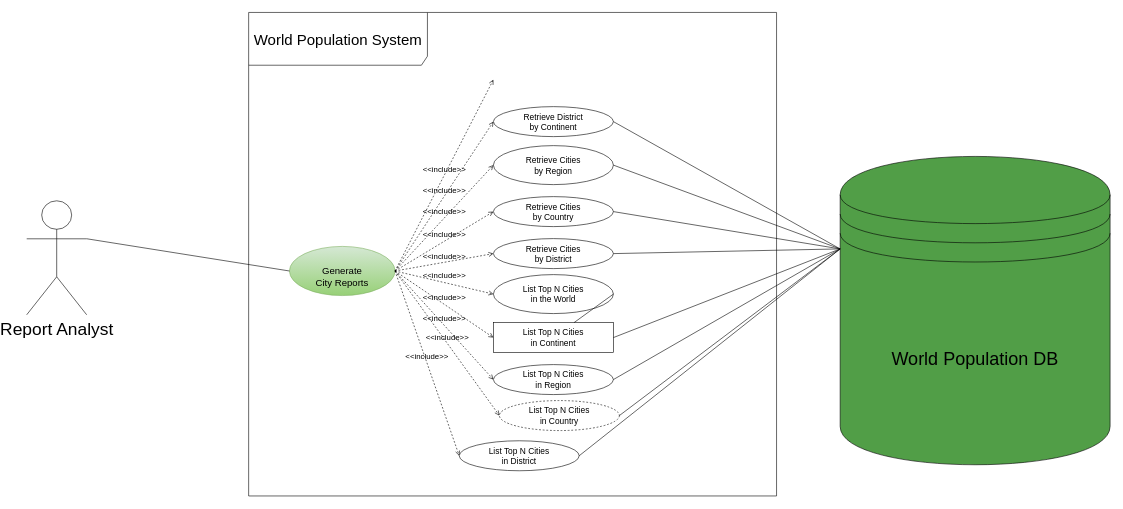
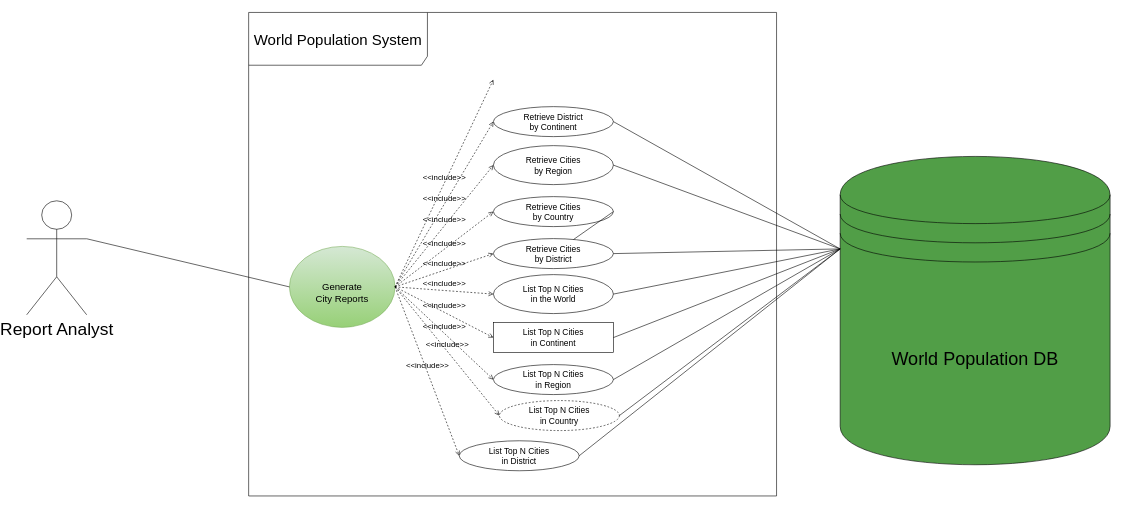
  <mxCell id="0" />
  <mxCell id="1" parent="0" />
  <mxCell id="2" value="&lt;font style=&quot;font-size: 29px;&quot;&gt;Report Analyst&lt;/font&gt;" style="shape=umlActor;verticalLabelPosition=bottom;verticalAlign=top;html=1;outlineConnect=0;" parent="1" vertex="1"><mxGeometry x="20" y="334" width="100" height="190" as="geometry" /></mxCell>
  <mxCell id="3" value="&lt;font style=&quot;font-size: 30px;&quot;&gt;World Population DB&lt;/font&gt;" style="shape=datastore;whiteSpace=wrap;html=1;fillColor=#519e47;" parent="1" vertex="1"><mxGeometry x="1376" y="260" width="450" height="514" as="geometry" /></mxCell>
  <mxCell id="4" value="&lt;font style=&quot;font-size: 25px;&quot;&gt;World Population System&lt;/font&gt;" style="shape=umlFrame;whiteSpace=wrap;html=1;pointerEvents=0;recursiveResize=0;container=1;collapsible=0;width=298;height=88;" parent="1" vertex="1"><mxGeometry y="20" width="880" height="806" as="geometry" x="390" /></mxCell>
- <mxCell id="5" value="&lt;font style=&quot;font-size: 16px;&quot;&gt;&lt;br&gt;Generate &lt;br&gt;City Reports&lt;/font&gt;" style="ellipse;whiteSpace=wrap;html=1;fillColor=#d5e8d4;gradientColor=#97d077;strokeColor=#82b366;" parent="4" vertex="1"><mxGeometry x="68" y="390" width="176" height="82" as="geometry" /></mxCell>
+ <mxCell id="5" value="&lt;font style=&quot;font-size: 16px;&quot;&gt;&lt;br&gt;Generate &lt;br&gt;City Reports&lt;/font&gt;" style="ellipse;whiteSpace=wrap;html=1;fillColor=#d5e8d4;gradientColor=#97d077;strokeColor=#82b366;" parent="4" vertex="1"><mxGeometry x="68" y="390" width="176" height="135" as="geometry" /></mxCell>
  <mxCell id="6" value="&lt;span style=&quot;font-size: 14px;&quot; data-end=&quot;916&quot; data-start=&quot;884&quot;&gt;Retrieve District &lt;br&gt;by Continent&lt;/span&gt;" style="ellipse;whiteSpace=wrap;html=1;" parent="4" vertex="1"><mxGeometry x="408" y="157" width="200" height="50" as="geometry" /></mxCell>
  <mxCell id="7" value="&lt;span style=&quot;font-size: 14px;&quot; data-end=&quot;916&quot; data-start=&quot;884&quot;&gt;Retrieve Cities &lt;br&gt;by Region&lt;/span&gt;" style="ellipse;whiteSpace=wrap;html=1;" parent="4" vertex="1"><mxGeometry x="408" y="222" width="200" height="65" as="geometry" /></mxCell>
  <mxCell id="8" value="&lt;span style=&quot;font-size: 14px;&quot; data-end=&quot;1070&quot; data-start=&quot;1040&quot;&gt;Retrieve Cities &lt;br&gt;by Country&lt;/span&gt;" style="ellipse;whiteSpace=wrap;html=1;" parent="4" vertex="1"><mxGeometry x="408" y="307" width="200" height="50" as="geometry" /></mxCell>
  <mxCell id="9" value="&lt;span style=&quot;font-size: 14px;&quot; data-end=&quot;1148&quot; data-start=&quot;1117&quot;&gt;Retrieve Cities &lt;br&gt;by District&lt;/span&gt;" style="ellipse;whiteSpace=wrap;html=1;" parent="4" vertex="1"><mxGeometry x="408" y="377" width="200" height="50" as="geometry" /></mxCell>
  <mxCell id="10" value="&lt;span style=&quot;font-size: 14px;&quot; data-end=&quot;1226&quot; data-start=&quot;1196&quot;&gt;List Top N Cities &lt;br&gt;in the World&lt;/span&gt;" style="ellipse;whiteSpace=wrap;html=1;" parent="4" vertex="1"><mxGeometry x="408" y="437" width="200" height="65" as="geometry" /></mxCell>
  <mxCell id="11" value="&lt;font style=&quot;font-size: 14px;&quot;&gt;List Top N Cities &lt;br&gt;in Continent&lt;/font&gt;" style="whiteSpace=wrap;html=1;rounded=0;" parent="4" vertex="1"><mxGeometry x="408" y="517" width="200" height="50" as="geometry" /></mxCell>
  <mxCell id="12" value="&lt;span style=&quot;font-size: 14px;&quot; data-end=&quot;1412&quot; data-start=&quot;1381&quot;&gt;List Top N Cities &lt;br&gt;in Region&lt;/span&gt;" style="ellipse;whiteSpace=wrap;html=1;" parent="4" vertex="1"><mxGeometry x="408" y="587" width="200" height="50" as="geometry" /></mxCell>
  <mxCell id="13" value="&lt;span style=&quot;font-size: 14px;&quot; data-end=&quot;1504&quot; data-start=&quot;1472&quot;&gt;List Top N Cities &lt;br&gt;in Country&lt;/span&gt;" style="ellipse;whiteSpace=wrap;html=1;dashed=1;" parent="4" vertex="1"><mxGeometry x="418" y="647" width="200" height="50" as="geometry" /></mxCell>
  <mxCell id="14" value="&lt;span style=&quot;font-size: 14px;&quot; data-end=&quot;1598&quot; data-start=&quot;1565&quot;&gt;List Top N Cities &lt;br&gt;in District&lt;/span&gt;" style="ellipse;whiteSpace=wrap;html=1;" parent="4" vertex="1"><mxGeometry x="351" y="714" width="200" height="50" as="geometry" /></mxCell>
  <mxCell id="15" value="&lt;font style=&quot;font-size: 13px;&quot;&gt;&amp;lt;&amp;lt;include&amp;gt;&amp;gt;&lt;/font&gt;" style="html=1;verticalAlign=bottom;labelBackgroundColor=none;endArrow=open;endFill=0;dashed=1;rounded=0;exitX=1;exitY=0.5;exitDx=0;exitDy=0;entryX=0;entryY=0.5;entryDx=0;entryDy=0;" parent="4" source="5" edge="1"><mxGeometry width="160" relative="1" as="geometry"><mxPoint x="208" y="17" as="sourcePoint" /><mxPoint x="408" y="112" as="targetPoint" /></mxGeometry></mxCell>
  <mxCell id="16" value="&lt;font style=&quot;font-size: 13px;&quot;&gt;&amp;lt;&amp;lt;include&amp;gt;&amp;gt;&lt;/font&gt;" style="html=1;verticalAlign=bottom;labelBackgroundColor=none;endArrow=open;endFill=0;dashed=1;rounded=0;exitX=1;exitY=0.5;exitDx=0;exitDy=0;entryX=0;entryY=0.5;entryDx=0;entryDy=0;" parent="4" source="5" target="6" edge="1"><mxGeometry width="160" relative="1" as="geometry"><mxPoint x="208" y="17" as="sourcePoint" /><mxPoint x="368" y="17" as="targetPoint" /></mxGeometry></mxCell>
  <mxCell id="17" value="&lt;font style=&quot;font-size: 13px;&quot;&gt;&amp;lt;&amp;lt;include&amp;gt;&amp;gt;&lt;/font&gt;" style="html=1;verticalAlign=bottom;labelBackgroundColor=none;endArrow=open;endFill=0;dashed=1;rounded=0;exitX=1;exitY=0.5;exitDx=0;exitDy=0;entryX=0;entryY=0.5;entryDx=0;entryDy=0;" parent="4" source="5" target="7" edge="1"><mxGeometry width="160" relative="1" as="geometry"><mxPoint x="208" y="237" as="sourcePoint" /><mxPoint x="368" y="237" as="targetPoint" /></mxGeometry></mxCell>
  <mxCell id="18" value="&lt;font style=&quot;font-size: 13px;&quot;&gt;&amp;lt;&amp;lt;include&amp;gt;&amp;gt;&lt;/font&gt;" style="html=1;verticalAlign=bottom;labelBackgroundColor=none;endArrow=open;endFill=0;dashed=1;rounded=0;exitX=1;exitY=0.5;exitDx=0;exitDy=0;entryX=0;entryY=0.5;entryDx=0;entryDy=0;" parent="4" source="5" target="8" edge="1"><mxGeometry width="160" relative="1" as="geometry"><mxPoint x="238" y="307" as="sourcePoint" /><mxPoint x="368" y="237" as="targetPoint" /></mxGeometry></mxCell>
  <mxCell id="19" value="&lt;font style=&quot;font-size: 13px;&quot;&gt;&amp;lt;&amp;lt;include&amp;gt;&amp;gt;&lt;/font&gt;" style="html=1;verticalAlign=bottom;labelBackgroundColor=none;endArrow=open;endFill=0;dashed=1;rounded=0;exitX=1;exitY=0.5;exitDx=0;exitDy=0;entryX=0;entryY=0.5;entryDx=0;entryDy=0;" parent="4" source="5" target="9" edge="1"><mxGeometry width="160" relative="1" as="geometry"><mxPoint x="208" y="237" as="sourcePoint" /><mxPoint x="368" y="237" as="targetPoint" /></mxGeometry></mxCell>
  <mxCell id="20" value="&lt;font style=&quot;font-size: 13px;&quot;&gt;&amp;lt;&amp;lt;include&amp;gt;&amp;gt;&lt;/font&gt;" style="html=1;verticalAlign=bottom;labelBackgroundColor=none;endArrow=open;endFill=0;dashed=1;rounded=0;entryX=0;entryY=0.5;entryDx=0;entryDy=0;exitX=1;exitY=0.5;exitDx=0;exitDy=0;" parent="4" target="10" edge="1" source="5"><mxGeometry width="160" relative="1" as="geometry"><mxPoint x="238" y="307" as="sourcePoint" /><mxPoint x="368" y="237" as="targetPoint" /></mxGeometry></mxCell>
  <mxCell id="21" value="&lt;font style=&quot;font-size: 13px;&quot;&gt;&amp;lt;&amp;lt;include&amp;gt;&amp;gt;&lt;/font&gt;" style="html=1;verticalAlign=bottom;labelBackgroundColor=none;endArrow=open;endFill=0;dashed=1;rounded=0;exitX=1;exitY=0.5;exitDx=0;exitDy=0;entryX=0;entryY=0.5;entryDx=0;entryDy=0;" parent="4" source="5" target="11" edge="1"><mxGeometry width="160" relative="1" as="geometry"><mxPoint x="208" y="237" as="sourcePoint" /><mxPoint x="368" y="237" as="targetPoint" /></mxGeometry></mxCell>
  <mxCell id="22" value="&lt;font style=&quot;font-size: 13px;&quot;&gt;&amp;lt;&amp;lt;include&amp;gt;&amp;gt;&lt;/font&gt;" style="html=1;verticalAlign=bottom;labelBackgroundColor=none;endArrow=open;endFill=0;dashed=1;rounded=0;exitX=1;exitY=0.5;exitDx=0;exitDy=0;entryX=0;entryY=0.5;entryDx=0;entryDy=0;" parent="4" source="5" target="12" edge="1"><mxGeometry width="160" relative="1" as="geometry"><mxPoint x="208" y="237" as="sourcePoint" /><mxPoint x="368" y="237" as="targetPoint" /></mxGeometry></mxCell>
  <mxCell id="23" value="&lt;font style=&quot;font-size: 13px;&quot;&gt;&amp;lt;&amp;lt;include&amp;gt;&amp;gt;&lt;/font&gt;" style="html=1;verticalAlign=bottom;labelBackgroundColor=none;endArrow=open;endFill=0;dashed=1;rounded=0;exitX=1;exitY=0.5;exitDx=0;exitDy=0;entryX=0;entryY=0.5;entryDx=0;entryDy=0;" parent="4" source="5" target="13" edge="1"><mxGeometry width="160" relative="1" as="geometry"><mxPoint x="208" y="697" as="sourcePoint" /><mxPoint x="368" y="697" as="targetPoint" /></mxGeometry></mxCell>
  <mxCell id="24" value="&lt;font style=&quot;font-size: 13px;&quot;&gt;&amp;lt;&amp;lt;include&amp;gt;&amp;gt;&lt;/font&gt;" style="html=1;verticalAlign=bottom;labelBackgroundColor=none;endArrow=open;endFill=0;dashed=1;rounded=0;exitX=1;exitY=0.5;exitDx=0;exitDy=0;entryX=0;entryY=0.5;entryDx=0;entryDy=0;" parent="4" source="5" target="14" edge="1"><mxGeometry width="160" relative="1" as="geometry"><mxPoint x="268" y="687" as="sourcePoint" /><mxPoint x="408" y="732" as="targetPoint" /></mxGeometry></mxCell>
  <mxCell id="25" value="" style="endArrow=none;html=1;rounded=0;entryX=0;entryY=0.5;entryDx=0;entryDy=0;exitX=1;exitY=0.333;exitDx=0;exitDy=0;exitPerimeter=0;" parent="1" source="2" target="5" edge="1"><mxGeometry width="50" height="50" relative="1" as="geometry"><mxPoint x="-60" y="810" as="sourcePoint" /><mxPoint x="620" y="120" as="targetPoint" /></mxGeometry></mxCell>
  <mxCell id="26" value="" style="endArrow=none;html=1;rounded=0;entryX=0;entryY=0.3;entryDx=0;entryDy=0;exitX=1;exitY=0.5;exitDx=0;exitDy=0;" parent="1" source="6" target="3" edge="1"><mxGeometry width="50" height="50" relative="1" as="geometry"><mxPoint x="1020" y="320" as="sourcePoint" /><mxPoint x="1070" y="270" as="targetPoint" /></mxGeometry></mxCell>
  <mxCell id="27" value="" style="endArrow=none;html=1;rounded=0;exitX=1;exitY=0.5;exitDx=0;exitDy=0;entryX=0;entryY=0.3;entryDx=0;entryDy=0;" parent="1" source="7" target="3" edge="1"><mxGeometry width="50" height="50" relative="1" as="geometry"><mxPoint x="1070" y="270" as="sourcePoint" /><mxPoint x="1120" y="220" as="targetPoint" /></mxGeometry></mxCell>
- <mxCell id="28" value="" style="endArrow=none;html=1;rounded=0;exitX=1;exitY=0.5;exitDx=0;exitDy=0;entryX=0;entryY=0.3;entryDx=0;entryDy=0;" parent="1" source="8" target="3" edge="1"><mxGeometry width="50" height="50" relative="1" as="geometry"><mxPoint x="1070" y="270" as="sourcePoint" /><mxPoint x="1120" y="220" as="targetPoint" /></mxGeometry></mxCell>
+ <mxCell id="28" value="" style="endArrow=none;html=1;rounded=0;exitX=1;exitY=0.5;exitDx=0;exitDy=0;" parent="1" source="8" target="9" edge="1"><mxGeometry width="50" height="50" relative="1" as="geometry"><mxPoint x="1070" y="270" as="sourcePoint" /><mxPoint x="1120" y="220" as="targetPoint" /></mxGeometry></mxCell>
  <mxCell id="29" value="" style="endArrow=none;html=1;rounded=0;exitX=1;exitY=0.5;exitDx=0;exitDy=0;entryX=0;entryY=0.3;entryDx=0;entryDy=0;" parent="1" source="9" target="3" edge="1"><mxGeometry width="50" height="50" relative="1" as="geometry"><mxPoint x="1070" y="510" as="sourcePoint" /><mxPoint x="1430" y="560" as="targetPoint" /></mxGeometry></mxCell>
- <mxCell id="30" value="" style="endArrow=none;html=1;rounded=0;exitX=1;exitY=0.5;exitDx=0;exitDy=0;" parent="1" source="10" target="11" edge="1"><mxGeometry width="50" height="50" relative="1" as="geometry"><mxPoint x="1130" y="460" as="sourcePoint" /><mxPoint x="1180" y="410" as="targetPoint" /></mxGeometry></mxCell>
+ <mxCell id="30" value="" style="endArrow=none;html=1;rounded=0;exitX=1;exitY=0.5;exitDx=0;exitDy=0;entryX=0;entryY=0.3;entryDx=0;entryDy=0;" parent="1" source="10" target="3" edge="1"><mxGeometry width="50" height="50" relative="1" as="geometry"><mxPoint x="1130" y="460" as="sourcePoint" /><mxPoint x="1180" y="410" as="targetPoint" /></mxGeometry></mxCell>
  <mxCell id="31" value="" style="endArrow=none;html=1;rounded=0;exitX=1;exitY=0.5;exitDx=0;exitDy=0;entryX=0;entryY=0.3;entryDx=0;entryDy=0;" parent="1" source="11" target="3" edge="1"><mxGeometry width="50" height="50" relative="1" as="geometry"><mxPoint x="1130" y="460" as="sourcePoint" /><mxPoint x="1180" y="410" as="targetPoint" /></mxGeometry></mxCell>
  <mxCell id="32" value="" style="endArrow=none;html=1;rounded=0;exitX=1;exitY=0.5;exitDx=0;exitDy=0;entryX=0;entryY=0.3;entryDx=0;entryDy=0;" parent="1" source="12" target="3" edge="1"><mxGeometry width="50" height="50" relative="1" as="geometry"><mxPoint x="1130" y="460" as="sourcePoint" /><mxPoint x="1180" y="410" as="targetPoint" /></mxGeometry></mxCell>
  <mxCell id="33" value="" style="endArrow=none;html=1;rounded=0;exitX=1;exitY=0.5;exitDx=0;exitDy=0;entryX=0;entryY=0.3;entryDx=0;entryDy=0;" parent="1" source="13" target="3" edge="1"><mxGeometry width="50" height="50" relative="1" as="geometry"><mxPoint x="1130" y="460" as="sourcePoint" /><mxPoint x="1180" y="410" as="targetPoint" /></mxGeometry></mxCell>
  <mxCell id="34" value="" style="endArrow=none;html=1;rounded=0;exitX=1;exitY=0.5;exitDx=0;exitDy=0;entryX=0;entryY=0.3;entryDx=0;entryDy=0;" parent="1" source="14" target="3" edge="1"><mxGeometry width="50" height="50" relative="1" as="geometry"><mxPoint x="1130" y="820" as="sourcePoint" /><mxPoint x="1380" y="740" as="targetPoint" /></mxGeometry></mxCell>
